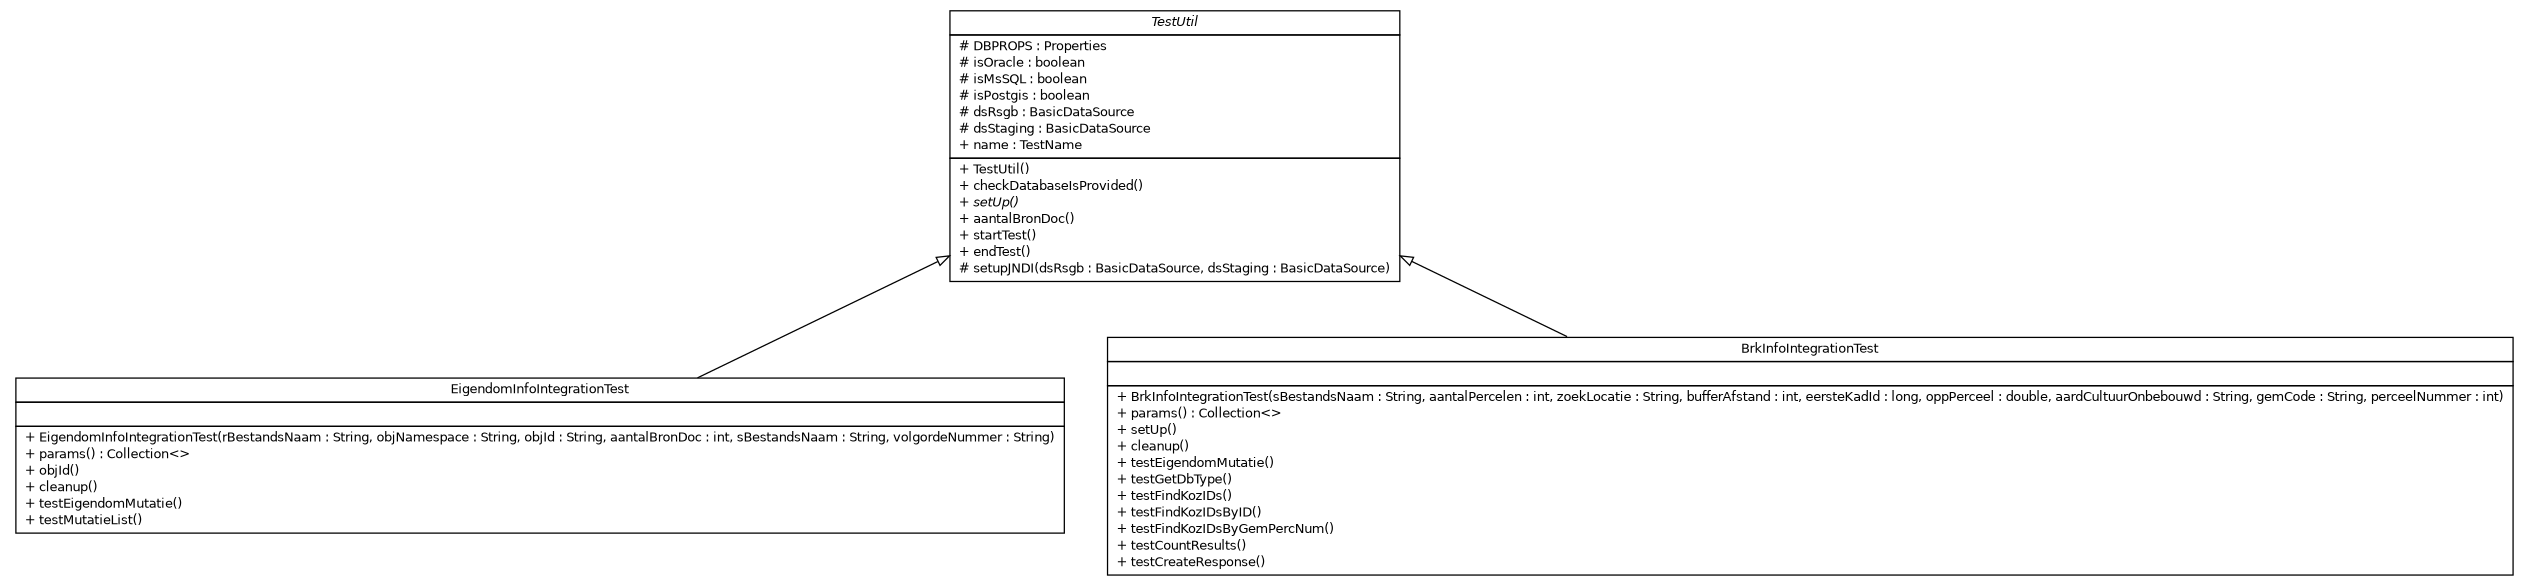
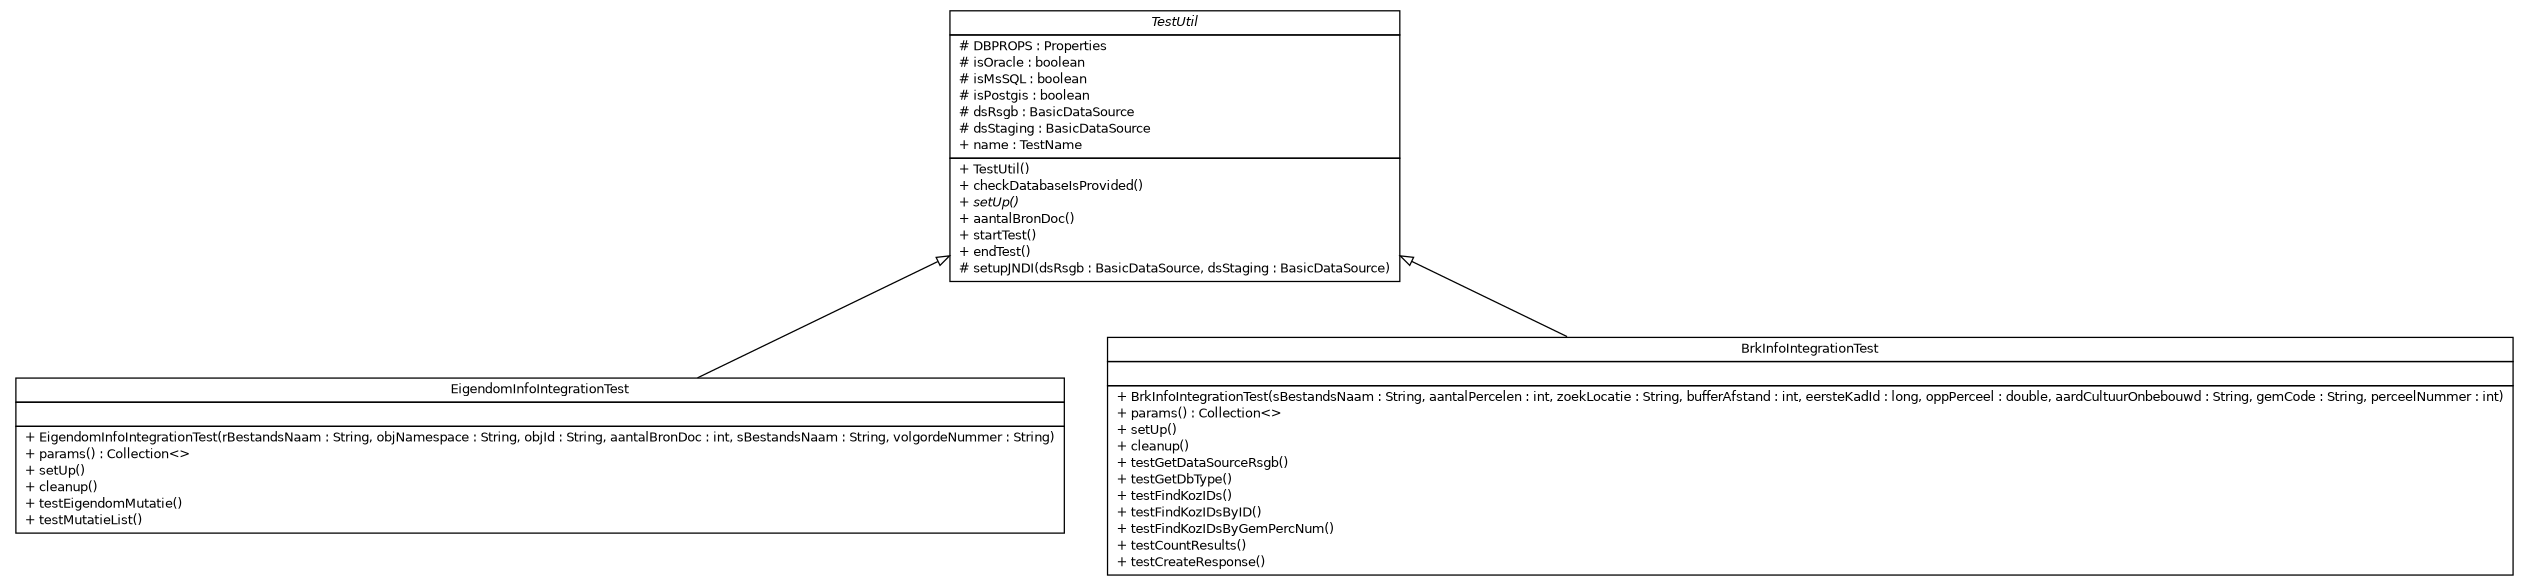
  digraph {
    nodesep=0.25
    ranksep=0.5
    node [fontcolor=black fontname=Helvetica fontsize=10.0 shape=plaintext]
    edge [arrowtail=empty dir=back fontname=Helvetica fontsize=10 headport=p labelfontname=Helvetica labelfontsize=10 tailport=p]
    n1 [label=<<table title="nl.b3p.brmo.soap.db.TestUtil" border="0" cellborder="1" cellspacing="0" cellpadding="2" port="p" href="./TestUtil.html"> 		<tr><td><table border="0" cellspacing="0" cellpadding="1"> <tr><td align="center" balign="center"><font face="Helvetica-Oblique"> TestUtil </font></td></tr> 		</table></td></tr> 		<tr><td><table border="0" cellspacing="0" cellpadding="1"> <tr><td align="left" balign="left"> # DBPROPS : Properties </td></tr> <tr><td align="left" balign="left"> # isOracle : boolean </td></tr> <tr><td align="left" balign="left"> # isMsSQL : boolean </td></tr> <tr><td align="left" balign="left"> # isPostgis : boolean </td></tr> <tr><td align="left" balign="left"> # dsRsgb : BasicDataSource </td></tr> <tr><td align="left" balign="left"> # dsStaging : BasicDataSource </td></tr> <tr><td align="left" balign="left"> + name : TestName </td></tr> 		</table></td></tr> 		<tr><td><table border="0" cellspacing="0" cellpadding="1"> <tr><td align="left" balign="left"> + TestUtil() </td></tr> <tr><td align="left" balign="left"> + checkDatabaseIsProvided() </td></tr> <tr><td align="left" balign="left"><font face="Helvetica-Oblique" point-size="10.0"> + setUp() </font></td></tr> <tr><td align="left" balign="left"> + aantalBronDoc() </td></tr> <tr><td align="left" balign="left"> + startTest() </td></tr> <tr><td align="left" balign="left"> + endTest() </td></tr> <tr><td align="left" balign="left"> # setupJNDI(dsRsgb : BasicDataSource, dsStaging : BasicDataSource) </td></tr> 		</table></td></tr> 		</table>>]
-   n2 [label=<<table title="nl.b3p.brmo.soap.db.EigendomInfoIntegrationTest" border="0" cellborder="1" cellspacing="0" cellpadding="2" port="p" href="./EigendomInfoIntegrationTest.html"> 		<tr><td><table border="0" cellspacing="0" cellpadding="1"> <tr><td align="center" balign="center"> EigendomInfoIntegrationTest </td></tr> 		</table></td></tr> 		<tr><td><table border="0" cellspacing="0" cellpadding="1"> <tr><td align="left" balign="left">  </td></tr> 		</table></td></tr> 		<tr><td><table border="0" cellspacing="0" cellpadding="1"> <tr><td align="left" balign="left"> + EigendomInfoIntegrationTest(rBestandsNaam : String, objNamespace : String, objId : String, aantalBronDoc : int, sBestandsNaam : String, volgordeNummer : String) </td></tr> <tr><td align="left" balign="left"> + params() : Collection&lt;&gt; </td></tr> <tr><td align="left" balign="left"> + objId() </td></tr> <tr><td align="left" balign="left"> + cleanup() </td></tr> <tr><td align="left" balign="left"> + testEigendomMutatie() </td></tr> <tr><td align="left" balign="left"> + testMutatieList() </td></tr> 		</table></td></tr> 		</table>>]
-   n3 [label=<<table title="nl.b3p.brmo.soap.db.BrkInfoIntegrationTest" border="0" cellborder="1" cellspacing="0" cellpadding="2" port="p" href="./BrkInfoIntegrationTest.html"> 		<tr><td><table border="0" cellspacing="0" cellpadding="1"> <tr><td align="center" balign="center"> BrkInfoIntegrationTest </td></tr> 		</table></td></tr> 		<tr><td><table border="0" cellspacing="0" cellpadding="1"> <tr><td align="left" balign="left">  </td></tr> 		</table></td></tr> 		<tr><td><table border="0" cellspacing="0" cellpadding="1"> <tr><td align="left" balign="left"> + BrkInfoIntegrationTest(sBestandsNaam : String, aantalPercelen : int, zoekLocatie : String, bufferAfstand : int, eersteKadId : long, oppPerceel : double, aardCultuurOnbebouwd : String, gemCode : String, perceelNummer : int) </td></tr> <tr><td align="left" balign="left"> + params() : Collection&lt;&gt; </td></tr> <tr><td align="left" balign="left"> + setUp() </td></tr> <tr><td align="left" balign="left"> + cleanup() </td></tr> <tr><td align="left" balign="left"> + testEigendomMutatie() </td></tr> <tr><td align="left" balign="left"> + testGetDbType() </td></tr> <tr><td align="left" balign="left"> + testFindKozIDs() </td></tr> <tr><td align="left" balign="left"> + testFindKozIDsByID() </td></tr> <tr><td align="left" balign="left"> + testFindKozIDsByGemPercNum() </td></tr> <tr><td align="left" balign="left"> + testCountResults() </td></tr> <tr><td align="left" balign="left"> + testCreateResponse() </td></tr> 		</table></td></tr> 		</table>>]
+   n2 [label=<<table title="nl.b3p.brmo.soap.db.EigendomInfoIntegrationTest" border="0" cellborder="1" cellspacing="0" cellpadding="2" port="p" href="./EigendomInfoIntegrationTest.html"> 		<tr><td><table border="0" cellspacing="0" cellpadding="1"> <tr><td align="center" balign="center"> EigendomInfoIntegrationTest </td></tr> 		</table></td></tr> 		<tr><td><table border="0" cellspacing="0" cellpadding="1"> <tr><td align="left" balign="left">  </td></tr> 		</table></td></tr> 		<tr><td><table border="0" cellspacing="0" cellpadding="1"> <tr><td align="left" balign="left"> + EigendomInfoIntegrationTest(rBestandsNaam : String, objNamespace : String, objId : String, aantalBronDoc : int, sBestandsNaam : String, volgordeNummer : String) </td></tr> <tr><td align="left" balign="left"> + params() : Collection&lt;&gt; </td></tr> <tr><td align="left" balign="left"> + setUp() </td></tr> <tr><td align="left" balign="left"> + cleanup() </td></tr> <tr><td align="left" balign="left"> + testEigendomMutatie() </td></tr> <tr><td align="left" balign="left"> + testMutatieList() </td></tr> 		</table></td></tr> 		</table>>]
+   n3 [label=<<table title="nl.b3p.brmo.soap.db.BrkInfoIntegrationTest" border="0" cellborder="1" cellspacing="0" cellpadding="2" port="p" href="./BrkInfoIntegrationTest.html"> 		<tr><td><table border="0" cellspacing="0" cellpadding="1"> <tr><td align="center" balign="center"> BrkInfoIntegrationTest </td></tr> 		</table></td></tr> 		<tr><td><table border="0" cellspacing="0" cellpadding="1"> <tr><td align="left" balign="left">  </td></tr> 		</table></td></tr> 		<tr><td><table border="0" cellspacing="0" cellpadding="1"> <tr><td align="left" balign="left"> + BrkInfoIntegrationTest(sBestandsNaam : String, aantalPercelen : int, zoekLocatie : String, bufferAfstand : int, eersteKadId : long, oppPerceel : double, aardCultuurOnbebouwd : String, gemCode : String, perceelNummer : int) </td></tr> <tr><td align="left" balign="left"> + params() : Collection&lt;&gt; </td></tr> <tr><td align="left" balign="left"> + setUp() </td></tr> <tr><td align="left" balign="left"> + cleanup() </td></tr> <tr><td align="left" balign="left"> + testGetDataSourceRsgb() </td></tr> <tr><td align="left" balign="left"> + testGetDbType() </td></tr> <tr><td align="left" balign="left"> + testFindKozIDs() </td></tr> <tr><td align="left" balign="left"> + testFindKozIDsByID() </td></tr> <tr><td align="left" balign="left"> + testFindKozIDsByGemPercNum() </td></tr> <tr><td align="left" balign="left"> + testCountResults() </td></tr> <tr><td align="left" balign="left"> + testCreateResponse() </td></tr> 		</table></td></tr> 		</table>>]
    n1 -> n2
    n1 -> n3
  }
